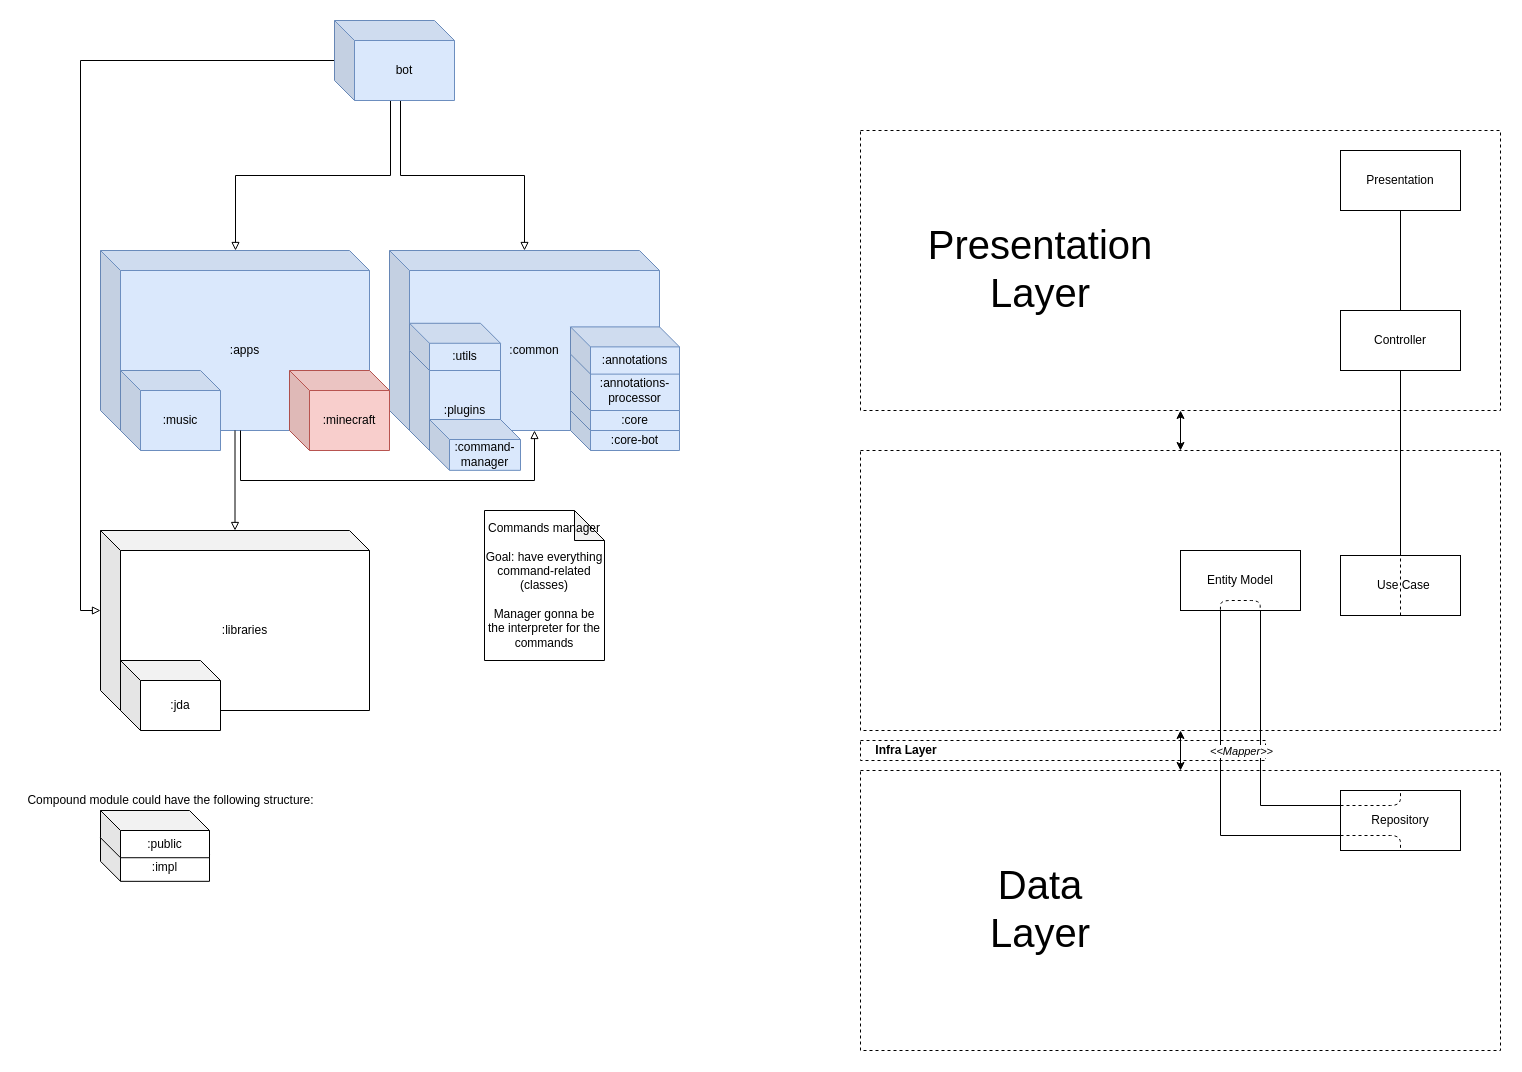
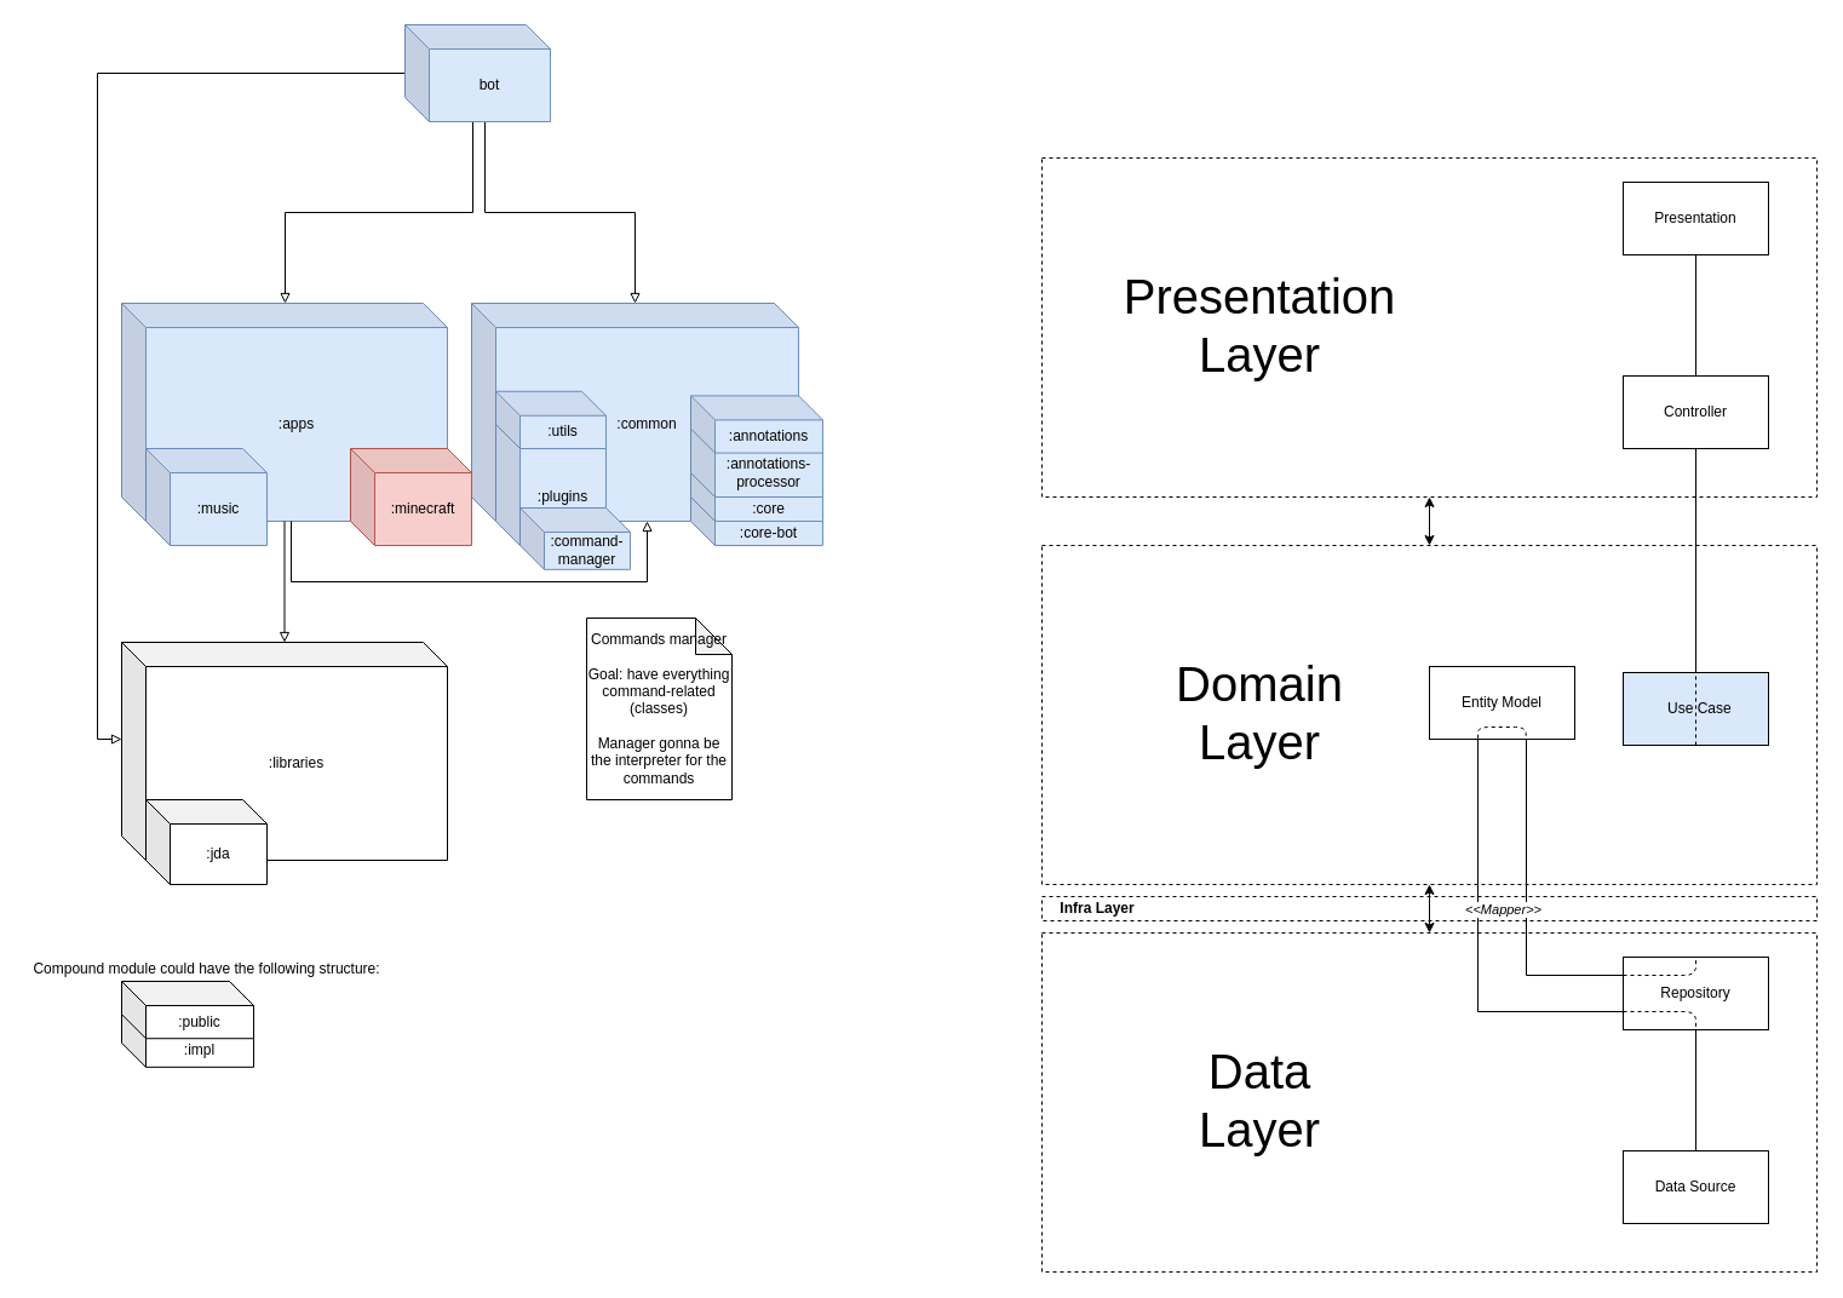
  <mxCell id="0" />
  <mxCell id="1" parent="0" />
- <mxCell id="2" value="&amp;nbsp; &amp;nbsp; Infra Layer" style="rounded=0;whiteSpace=wrap;html=1;align=left;fontStyle=1;dashed=1;" vertex="1" parent="1"><mxGeometry x="860" y="740" width="405" height="20" as="geometry" /></mxCell>
+ <mxCell id="2" value="&amp;nbsp; &amp;nbsp; Infra Layer" style="rounded=0;whiteSpace=wrap;html=1;align=left;fontStyle=1;dashed=1;" vertex="1" parent="1"><mxGeometry x="860" y="740" width="640" height="20" as="geometry" /></mxCell>
  <mxCell id="3" value=":impl" style="shape=cube;whiteSpace=wrap;html=1;boundedLbl=1;backgroundOutline=1;darkOpacity=0.05;darkOpacity2=0.1;" parent="1" vertex="1"><mxGeometry x="100" y="833.61" width="109" height="47.22" as="geometry" /></mxCell>
  <mxCell id="4" style="edgeStyle=orthogonalEdgeStyle;rounded=0;orthogonalLoop=1;jettySize=auto;html=1;endArrow=block;endFill=0;strokeWidth=1;" parent="1" source="7" target="10" edge="1"><mxGeometry relative="1" as="geometry"><Array as="points"><mxPoint x="390" y="175" /><mxPoint x="235" y="175" /></Array></mxGeometry></mxCell>
  <mxCell id="5" style="edgeStyle=orthogonalEdgeStyle;rounded=0;orthogonalLoop=1;jettySize=auto;html=1;endArrow=block;endFill=0;strokeWidth=1;" parent="1" source="7" target="8" edge="1"><mxGeometry relative="1" as="geometry"><Array as="points"><mxPoint x="400" y="175" /><mxPoint x="524" y="175" /></Array></mxGeometry></mxCell>
  <mxCell id="6" style="edgeStyle=orthogonalEdgeStyle;rounded=0;orthogonalLoop=1;jettySize=auto;html=1;entryX=0;entryY=0;entryDx=0;entryDy=80;entryPerimeter=0;endArrow=block;endFill=0;strokeWidth=1;" parent="1" source="7" target="15" edge="1"><mxGeometry relative="1" as="geometry"><Array as="points"><mxPoint x="80" y="60" /><mxPoint x="80" y="610" /></Array></mxGeometry></mxCell>
  <mxCell id="7" value="bot" style="shape=cube;whiteSpace=wrap;html=1;boundedLbl=1;backgroundOutline=1;darkOpacity=0.05;darkOpacity2=0.1;fillColor=#dae8fc;strokeColor=#6c8ebf;" parent="1" vertex="1"><mxGeometry x="334" y="20" width="120" height="80" as="geometry" /></mxCell>
  <mxCell id="8" value=":common" style="shape=cube;whiteSpace=wrap;html=1;boundedLbl=1;backgroundOutline=1;darkOpacity=0.05;darkOpacity2=0.1;fillColor=#dae8fc;strokeColor=#6c8ebf;" parent="1" vertex="1"><mxGeometry x="389" y="250" width="270" height="180" as="geometry" /></mxCell>
  <mxCell id="9" value=":plugins&lt;br&gt;" style="shape=cube;whiteSpace=wrap;html=1;boundedLbl=1;backgroundOutline=1;darkOpacity=0.05;darkOpacity2=0.1;fillColor=#dae8fc;strokeColor=#6c8ebf;" parent="1" vertex="1"><mxGeometry x="409" y="350" width="91" height="100" as="geometry" /></mxCell>
  <mxCell id="10" value=":apps" style="shape=cube;whiteSpace=wrap;html=1;boundedLbl=1;backgroundOutline=1;darkOpacity=0.05;darkOpacity2=0.1;fillColor=#dae8fc;strokeColor=#6c8ebf;" parent="1" vertex="1"><mxGeometry x="100" y="250" width="269" height="180" as="geometry" /></mxCell>
  <mxCell id="11" style="edgeStyle=orthogonalEdgeStyle;rounded=0;orthogonalLoop=1;jettySize=auto;html=1;endArrow=block;endFill=0;" parent="1" source="10" target="8" edge="1"><mxGeometry relative="1" as="geometry"><Array as="points"><mxPoint x="240" y="480" /><mxPoint x="534" y="480" /></Array></mxGeometry></mxCell>
  <mxCell id="12" style="edgeStyle=orthogonalEdgeStyle;rounded=0;orthogonalLoop=1;jettySize=auto;html=1;endArrow=block;endFill=0;strokeWidth=1;" parent="1" source="10" target="15" edge="1"><mxGeometry relative="1" as="geometry" /></mxCell>
  <mxCell id="13" value=":music" style="shape=cube;whiteSpace=wrap;html=1;boundedLbl=1;backgroundOutline=1;darkOpacity=0.05;darkOpacity2=0.1;fillColor=#dae8fc;strokeColor=#6c8ebf;" parent="1" vertex="1"><mxGeometry x="120" y="370" width="100" height="80" as="geometry" /></mxCell>
  <mxCell id="14" value=":minecraft" style="shape=cube;whiteSpace=wrap;html=1;boundedLbl=1;backgroundOutline=1;darkOpacity=0.05;darkOpacity2=0.1;fillColor=#f8cecc;strokeColor=#b85450;" parent="1" vertex="1"><mxGeometry x="289" y="370" width="100" height="80" as="geometry" /></mxCell>
  <mxCell id="15" value=":libraries" style="shape=cube;whiteSpace=wrap;html=1;boundedLbl=1;backgroundOutline=1;darkOpacity=0.05;darkOpacity2=0.1;" parent="1" vertex="1"><mxGeometry x="100" y="530" width="269" height="180" as="geometry" /></mxCell>
  <mxCell id="16" value=":jda" style="shape=cube;whiteSpace=wrap;html=1;boundedLbl=1;backgroundOutline=1;darkOpacity=0.05;darkOpacity2=0.1;" parent="1" vertex="1"><mxGeometry x="120" y="660" width="100" height="70" as="geometry" /></mxCell>
  <mxCell id="17" value=":utils" style="shape=cube;whiteSpace=wrap;html=1;boundedLbl=1;backgroundOutline=1;darkOpacity=0.05;darkOpacity2=0.1;fillColor=#dae8fc;strokeColor=#6c8ebf;" parent="1" vertex="1"><mxGeometry x="409" y="322.78" width="91" height="47.22" as="geometry" /></mxCell>
  <mxCell id="18" value=":command-manager" style="shape=cube;whiteSpace=wrap;html=1;boundedLbl=1;backgroundOutline=1;darkOpacity=0.05;darkOpacity2=0.1;fillColor=#dae8fc;strokeColor=#6c8ebf;" parent="1" vertex="1"><mxGeometry x="429" y="419" width="91" height="50.83" as="geometry" /></mxCell>
  <mxCell id="19" value=":core-bot" style="shape=cube;whiteSpace=wrap;html=1;boundedLbl=1;backgroundOutline=1;darkOpacity=0.05;darkOpacity2=0.1;fillColor=#dae8fc;strokeColor=#6c8ebf;" parent="1" vertex="1"><mxGeometry x="570" y="410" width="109" height="40" as="geometry" /></mxCell>
  <mxCell id="20" value=":core" style="shape=cube;whiteSpace=wrap;html=1;boundedLbl=1;backgroundOutline=1;darkOpacity=0.05;darkOpacity2=0.1;fillColor=#dae8fc;strokeColor=#6c8ebf;" parent="1" vertex="1"><mxGeometry x="570" y="390" width="109" height="40" as="geometry" /></mxCell>
  <mxCell id="21" value=":annotations-processor" style="shape=cube;whiteSpace=wrap;html=1;boundedLbl=1;backgroundOutline=1;darkOpacity=0.05;darkOpacity2=0.1;fillColor=#dae8fc;strokeColor=#6c8ebf;" parent="1" vertex="1"><mxGeometry x="570" y="350" width="109" height="60" as="geometry" /></mxCell>
  <mxCell id="22" value=":annotations" style="shape=cube;whiteSpace=wrap;html=1;boundedLbl=1;backgroundOutline=1;darkOpacity=0.05;darkOpacity2=0.1;fillColor=#dae8fc;strokeColor=#6c8ebf;" parent="1" vertex="1"><mxGeometry x="570" y="326.39" width="109" height="47.22" as="geometry" /></mxCell>
  <mxCell id="23" value=":public" style="shape=cube;whiteSpace=wrap;html=1;boundedLbl=1;backgroundOutline=1;darkOpacity=0.05;darkOpacity2=0.1;" parent="1" vertex="1"><mxGeometry x="100" y="810" width="109" height="47.22" as="geometry" /></mxCell>
  <mxCell id="24" value="Compound module could have the following structure:" style="text;html=1;align=center;verticalAlign=middle;resizable=0;points=[];autosize=1;" parent="1" vertex="1"><mxGeometry x="20" y="790" width="300" height="20" as="geometry" /></mxCell>
  <mxCell id="25" value="Commands manager&lt;br&gt;&lt;br&gt;Goal: have everything command-related (classes)&lt;br&gt;&lt;br&gt;Manager gonna be the interpreter for the commands" style="shape=note;whiteSpace=wrap;html=1;backgroundOutline=1;darkOpacity=0.05;" parent="1" vertex="1"><mxGeometry x="484" y="510" width="120" height="150" as="geometry" /></mxCell>
  <mxCell id="26" value="" style="rounded=0;whiteSpace=wrap;html=1;dashed=1;" parent="1" vertex="1"><mxGeometry x="860" y="130" width="640" height="280" as="geometry" /></mxCell>
  <mxCell id="27" style="edgeStyle=orthogonalEdgeStyle;rounded=0;orthogonalLoop=1;jettySize=auto;html=1;entryX=0.5;entryY=0;entryDx=0;entryDy=0;endArrow=none;endFill=0;strokeWidth=1;" parent="1" source="28" target="30" edge="1"><mxGeometry relative="1" as="geometry" /></mxCell>
  <mxCell id="28" value="Presentation" style="rounded=0;whiteSpace=wrap;html=1;glass=0;" parent="1" vertex="1"><mxGeometry x="1340" y="150" width="120" height="60" as="geometry" /></mxCell>
  <mxCell id="29" value="Presentation Layer" style="text;html=1;strokeColor=none;fillColor=none;align=center;verticalAlign=middle;whiteSpace=wrap;rounded=0;glass=0;fontSize=40;" parent="1" vertex="1"><mxGeometry x="900" y="200" width="280" height="135" as="geometry" /></mxCell>
  <mxCell id="30" value="Controller" style="rounded=0;whiteSpace=wrap;html=1;glass=0;" parent="1" vertex="1"><mxGeometry x="1340" y="310" width="120" height="60" as="geometry" /></mxCell>
  <mxCell id="31" style="edgeStyle=orthogonalEdgeStyle;rounded=0;orthogonalLoop=1;jettySize=auto;html=1;endArrow=classic;endFill=1;strokeWidth=1;startArrow=classic;startFill=1;" parent="1" source="32" target="26" edge="1"><mxGeometry relative="1" as="geometry" /></mxCell>
  <mxCell id="32" value="" style="rounded=0;whiteSpace=wrap;html=1;dashed=1;" parent="1" vertex="1"><mxGeometry x="860" y="450" width="640" height="280" as="geometry" /></mxCell>
- <mxCell id="33" value="&amp;nbsp; Use Case" style="rounded=0;whiteSpace=wrap;html=1;glass=0;" parent="1" vertex="1"><mxGeometry x="1340" y="555" width="120" height="60" as="geometry" /></mxCell>
+ <mxCell id="33" value="&amp;nbsp; Use Case" style="rounded=0;whiteSpace=wrap;html=1;glass=0;fillColor=#dae8fc;" parent="1" vertex="1"><mxGeometry x="1340" y="555" width="120" height="60" as="geometry" /></mxCell>
  <mxCell id="34" value="Entity Model" style="rounded=0;whiteSpace=wrap;html=1;glass=0;" parent="1" vertex="1"><mxGeometry x="1180" y="550" width="120" height="60" as="geometry" /></mxCell>
+ <mxCell id="35" value="Domain&lt;br&gt;Layer" style="text;html=1;strokeColor=none;fillColor=none;align=center;verticalAlign=middle;whiteSpace=wrap;rounded=0;glass=0;fontSize=40;" parent="1" vertex="1"><mxGeometry x="900" y="520" width="280" height="135" as="geometry" /></mxCell>
  <mxCell id="36" style="edgeStyle=orthogonalEdgeStyle;rounded=0;orthogonalLoop=1;jettySize=auto;html=1;endArrow=classic;endFill=1;strokeWidth=1;startArrow=classic;startFill=1;" parent="1" source="37" target="32" edge="1"><mxGeometry relative="1" as="geometry" /></mxCell>
  <mxCell id="37" value="" style="rounded=0;whiteSpace=wrap;html=1;dashed=1;" parent="1" vertex="1"><mxGeometry x="860" y="770" width="640" height="280" as="geometry" /></mxCell>
  <mxCell id="38" value="Repository" style="rounded=0;whiteSpace=wrap;html=1;glass=0;" parent="1" vertex="1"><mxGeometry x="1340" y="790" width="120" height="60" as="geometry" /></mxCell>
+ <mxCell id="39" value="Data Source" style="rounded=0;whiteSpace=wrap;html=1;glass=0;" parent="1" vertex="1"><mxGeometry x="1340" y="950" width="120" height="60" as="geometry" /></mxCell>
  <mxCell id="40" value="Data&lt;br&gt;Layer" style="text;html=1;strokeColor=none;fillColor=none;align=center;verticalAlign=middle;whiteSpace=wrap;rounded=0;glass=0;fontSize=40;" parent="1" vertex="1"><mxGeometry x="900" y="840" width="280" height="135" as="geometry" /></mxCell>
  <mxCell id="41" style="edgeStyle=orthogonalEdgeStyle;rounded=0;orthogonalLoop=1;jettySize=auto;html=1;endArrow=none;endFill=0;" parent="1" source="30" target="33" edge="1"><mxGeometry relative="1" as="geometry" /></mxCell>
  <mxCell id="42" style="edgeStyle=orthogonalEdgeStyle;rounded=0;orthogonalLoop=1;jettySize=auto;html=1;exitX=0;exitY=0.25;exitDx=0;exitDy=0;endArrow=none;endFill=0;" parent="1" source="38" target="34" edge="1"><mxGeometry relative="1" as="geometry"><Array as="points"><mxPoint x="1260" y="805" /></Array></mxGeometry></mxCell>
+ <mxCell id="43" style="edgeStyle=orthogonalEdgeStyle;rounded=0;orthogonalLoop=1;jettySize=auto;html=1;endArrow=none;endFill=0;" parent="1" source="38" target="39" edge="1"><mxGeometry relative="1" as="geometry" /></mxCell>
  <mxCell id="44" value="" style="endArrow=none;html=1;strokeWidth=1;entryX=0.664;entryY=1.001;entryDx=0;entryDy=0;edgeStyle=orthogonalEdgeStyle;exitX=0.333;exitY=0.987;exitDx=0;exitDy=0;dashed=1;exitPerimeter=0;entryPerimeter=0;" parent="1" source="34" target="34" edge="1"><mxGeometry width="50" height="50" relative="1" as="geometry"><mxPoint x="1218" y="610" as="sourcePoint" /><mxPoint x="1260" y="570" as="targetPoint" /><Array as="points"><mxPoint x="1220" y="600" /><mxPoint x="1260" y="600" /></Array></mxGeometry></mxCell>
  <mxCell id="45" style="edgeStyle=orthogonalEdgeStyle;rounded=0;orthogonalLoop=1;jettySize=auto;html=1;endArrow=none;endFill=0;entryX=0;entryY=0.75;entryDx=0;entryDy=0;" parent="1" source="34" target="38" edge="1"><mxGeometry relative="1" as="geometry"><mxPoint x="1340" y="830" as="targetPoint" /><Array as="points"><mxPoint x="1220" y="835" /></Array></mxGeometry></mxCell>
  <mxCell id="46" value="&lt;i&gt;&amp;lt;&amp;lt;Mapper&amp;gt;&amp;gt;&lt;/i&gt;" style="edgeLabel;html=1;align=center;verticalAlign=middle;resizable=0;points=[];" parent="45" vertex="1" connectable="0"><mxGeometry x="0.119" y="-1" relative="1" as="geometry"><mxPoint x="21" y="-53" as="offset" /></mxGeometry></mxCell>
  <mxCell id="47" value="" style="endArrow=none;dashed=1;html=1;strokeWidth=1;entryX=0.5;entryY=0;entryDx=0;entryDy=0;exitX=0.5;exitY=1;exitDx=0;exitDy=0;" parent="1" source="33" target="33" edge="1"><mxGeometry width="50" height="50" relative="1" as="geometry"><mxPoint x="1390" y="650" as="sourcePoint" /><mxPoint x="1440" y="600" as="targetPoint" /></mxGeometry></mxCell>
  <mxCell id="48" value="" style="endArrow=none;dashed=1;html=1;strokeWidth=1;exitX=0;exitY=0.25;exitDx=0;exitDy=0;" parent="1" source="38" edge="1"><mxGeometry width="50" height="50" relative="1" as="geometry"><mxPoint x="1420" y="805" as="sourcePoint" /><mxPoint x="1400" y="790" as="targetPoint" /><Array as="points"><mxPoint x="1400" y="805" /></Array></mxGeometry></mxCell>
  <mxCell id="49" value="" style="endArrow=none;dashed=1;html=1;strokeWidth=1;exitX=0;exitY=0.75;exitDx=0;exitDy=0;" parent="1" source="38" edge="1"><mxGeometry width="50" height="50" relative="1" as="geometry"><mxPoint x="1340" y="830" as="sourcePoint" /><mxPoint x="1400" y="850" as="targetPoint" /><Array as="points"><mxPoint x="1360" y="835" /><mxPoint x="1400" y="835" /></Array></mxGeometry></mxCell>
